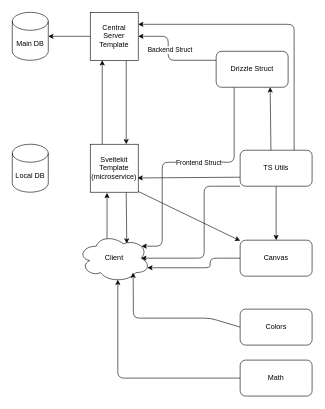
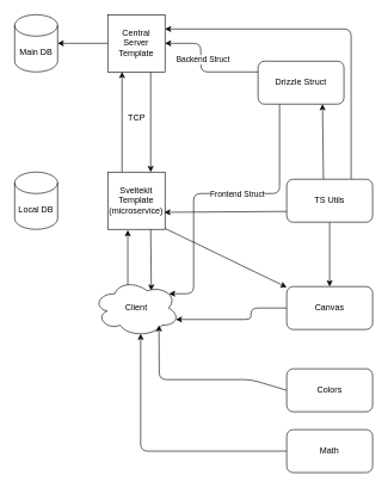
  <mxCell id="0" />
  <mxCell id="1" parent="0" />
  <mxCell id="2" style="edgeStyle=none;html=1;exitX=0.25;exitY=0;exitDx=0;exitDy=0;entryX=0.25;entryY=1;entryDx=0;entryDy=0;" parent="1" source="5" target="8" edge="1"><mxGeometry relative="1" as="geometry" /></mxCell>
  <mxCell id="3" style="edgeStyle=none;html=1;exitX=0;exitY=0.5;exitDx=0;exitDy=0;" parent="1" source="5" target="26" edge="1"><mxGeometry relative="1" as="geometry" /></mxCell>
  <mxCell id="4" style="edgeStyle=none;html=1;exitX=0.75;exitY=1;exitDx=0;exitDy=0;entryX=0.674;entryY=0.195;entryDx=0;entryDy=0;entryPerimeter=0;" edge="1" parent="1" source="5" target="18"><mxGeometry relative="1" as="geometry" /></mxCell>
  <mxCell id="5" value="Sveltekit&lt;br&gt;Template&lt;br&gt;(microservice)" style="whiteSpace=wrap;html=1;aspect=fixed;" parent="1" vertex="1"><mxGeometry x="150" y="240" width="80" height="80" as="geometry" /></mxCell>
  <mxCell id="6" style="edgeStyle=none;html=1;exitX=0.75;exitY=1;exitDx=0;exitDy=0;entryX=0.75;entryY=0;entryDx=0;entryDy=0;" parent="1" source="8" target="5" edge="1"><mxGeometry relative="1" as="geometry" /></mxCell>
  <mxCell id="7" style="edgeStyle=none;html=1;exitX=0;exitY=0.5;exitDx=0;exitDy=0;" parent="1" source="8" target="9" edge="1"><mxGeometry relative="1" as="geometry" /></mxCell>
  <mxCell id="8" value="Central&lt;br&gt;Server&lt;br&gt;Template" style="whiteSpace=wrap;html=1;aspect=fixed;" parent="1" vertex="1"><mxGeometry x="150" y="20" width="80" height="80" as="geometry" /></mxCell>
  <mxCell id="9" value="Main DB" style="shape=cylinder3;whiteSpace=wrap;html=1;boundedLbl=1;backgroundOutline=1;size=15;" parent="1" vertex="1"><mxGeometry x="20" y="20" width="60" height="80" as="geometry" /></mxCell>
  <mxCell id="10" value="Local DB" style="shape=cylinder3;whiteSpace=wrap;html=1;boundedLbl=1;backgroundOutline=1;size=15;" parent="1" vertex="1"><mxGeometry x="20" y="240" width="60" height="80" as="geometry" /></mxCell>
+ <mxCell id="11" value="TCP" style="text;html=1;align=center;verticalAlign=middle;resizable=0;points=[];autosize=1;strokeColor=none;fillColor=none;" parent="1" vertex="1"><mxGeometry x="165" y="150" width="50" height="30" as="geometry" /></mxCell>
  <mxCell id="12" style="edgeStyle=none;html=1;exitX=0;exitY=0.25;exitDx=0;exitDy=0;entryX=1;entryY=0.5;entryDx=0;entryDy=0;" parent="1" source="16" target="8" edge="1"><mxGeometry relative="1" as="geometry"><Array as="points"><mxPoint x="280" y="100" /><mxPoint x="280" y="60" /></Array></mxGeometry></mxCell>
  <mxCell id="13" value="Backend Struct" style="edgeLabel;html=1;align=center;verticalAlign=middle;resizable=0;points=[];" parent="12" vertex="1" connectable="0"><mxGeometry x="0.154" y="-2" relative="1" as="geometry"><mxPoint as="offset" /></mxGeometry></mxCell>
  <mxCell id="14" style="edgeStyle=none;html=1;exitX=0.25;exitY=1;exitDx=0;exitDy=0;entryX=0.88;entryY=0.25;entryDx=0;entryDy=0;entryPerimeter=0;" parent="1" source="16" target="18" edge="1"><mxGeometry relative="1" as="geometry"><Array as="points"><mxPoint x="390" y="270" /><mxPoint x="270" y="270" /><mxPoint x="270" y="410" /></Array></mxGeometry></mxCell>
  <mxCell id="15" value="Frontend Struct" style="edgeLabel;html=1;align=center;verticalAlign=middle;resizable=0;points=[];" parent="14" vertex="1" connectable="0"><mxGeometry x="0.059" relative="1" as="geometry"><mxPoint x="37" as="offset" /></mxGeometry></mxCell>
  <mxCell id="16" value="Drizzle Struct" style="rounded=1;whiteSpace=wrap;html=1;" parent="1" vertex="1"><mxGeometry x="360" y="85" width="120" height="60" as="geometry" /></mxCell>
  <mxCell id="17" style="edgeStyle=none;html=1;exitX=0.4;exitY=0.1;exitDx=0;exitDy=0;exitPerimeter=0;entryX=0.35;entryY=1.014;entryDx=0;entryDy=0;entryPerimeter=0;" edge="1" parent="1" source="18" target="5"><mxGeometry relative="1" as="geometry" /></mxCell>
  <mxCell id="18" value="Client" style="ellipse;shape=cloud;whiteSpace=wrap;html=1;" parent="1" vertex="1"><mxGeometry x="130" y="390" width="120" height="80" as="geometry" /></mxCell>
  <mxCell id="19" style="edgeStyle=none;html=1;exitX=0.428;exitY=0.021;exitDx=0;exitDy=0;entryX=0.75;entryY=1;entryDx=0;entryDy=0;exitPerimeter=0;" parent="1" source="24" target="16" edge="1"><mxGeometry relative="1" as="geometry" /></mxCell>
  <mxCell id="20" style="edgeStyle=none;html=1;exitX=0;exitY=0.75;exitDx=0;exitDy=0;entryX=0.986;entryY=0.703;entryDx=0;entryDy=0;entryPerimeter=0;" parent="1" source="24" target="5" edge="1"><mxGeometry relative="1" as="geometry" /></mxCell>
- <mxCell id="21" style="edgeStyle=none;html=1;exitX=0;exitY=1;exitDx=0;exitDy=0;entryX=0.875;entryY=0.5;entryDx=0;entryDy=0;entryPerimeter=0;" parent="1" source="24" target="18" edge="1"><mxGeometry relative="1" as="geometry"><Array as="points"><mxPoint x="340" y="310" /><mxPoint x="340" y="430" /></Array></mxGeometry></mxCell>
  <mxCell id="22" style="edgeStyle=none;html=1;exitX=0.75;exitY=0;exitDx=0;exitDy=0;entryX=1;entryY=0.25;entryDx=0;entryDy=0;" parent="1" source="24" target="8" edge="1"><mxGeometry relative="1" as="geometry"><Array as="points"><mxPoint x="490" y="40" /></Array></mxGeometry></mxCell>
  <mxCell id="23" style="edgeStyle=none;html=1;exitX=0.5;exitY=1;exitDx=0;exitDy=0;entryX=0.5;entryY=0;entryDx=0;entryDy=0;" parent="1" source="24" target="26" edge="1"><mxGeometry relative="1" as="geometry" /></mxCell>
  <mxCell id="24" value="TS Utils" style="rounded=1;whiteSpace=wrap;html=1;" parent="1" vertex="1"><mxGeometry x="400" y="250" width="120" height="60" as="geometry" /></mxCell>
  <mxCell id="25" style="edgeStyle=none;html=1;exitX=0;exitY=0.5;exitDx=0;exitDy=0;entryX=0.96;entryY=0.7;entryDx=0;entryDy=0;entryPerimeter=0;" parent="1" source="26" target="18" edge="1"><mxGeometry relative="1" as="geometry"><Array as="points"><mxPoint x="350" y="430" /><mxPoint x="350" y="446" /></Array></mxGeometry></mxCell>
  <mxCell id="26" value="Canvas" style="rounded=1;whiteSpace=wrap;html=1;" parent="1" vertex="1"><mxGeometry x="400" y="400" width="120" height="60" as="geometry" /></mxCell>
  <mxCell id="27" style="edgeStyle=none;html=1;exitX=0;exitY=0.5;exitDx=0;exitDy=0;entryX=0.763;entryY=0.802;entryDx=0;entryDy=0;entryPerimeter=0;" parent="1" source="28" target="18" edge="1"><mxGeometry relative="1" as="geometry"><Array as="points"><mxPoint x="350" y="530" /><mxPoint x="222" y="530" /></Array></mxGeometry></mxCell>
  <mxCell id="28" value="Colors" style="rounded=1;whiteSpace=wrap;html=1;" parent="1" vertex="1"><mxGeometry x="400" y="515" width="120" height="60" as="geometry" /></mxCell>
  <mxCell id="29" style="edgeStyle=none;html=1;exitX=0;exitY=0.5;exitDx=0;exitDy=0;entryX=0.55;entryY=0.95;entryDx=0;entryDy=0;entryPerimeter=0;" parent="1" source="30" target="18" edge="1"><mxGeometry relative="1" as="geometry"><Array as="points"><mxPoint x="196" y="630" /></Array></mxGeometry></mxCell>
  <mxCell id="30" value="Math" style="rounded=1;whiteSpace=wrap;html=1;" parent="1" vertex="1"><mxGeometry x="400" y="600" width="120" height="60" as="geometry" /></mxCell>
